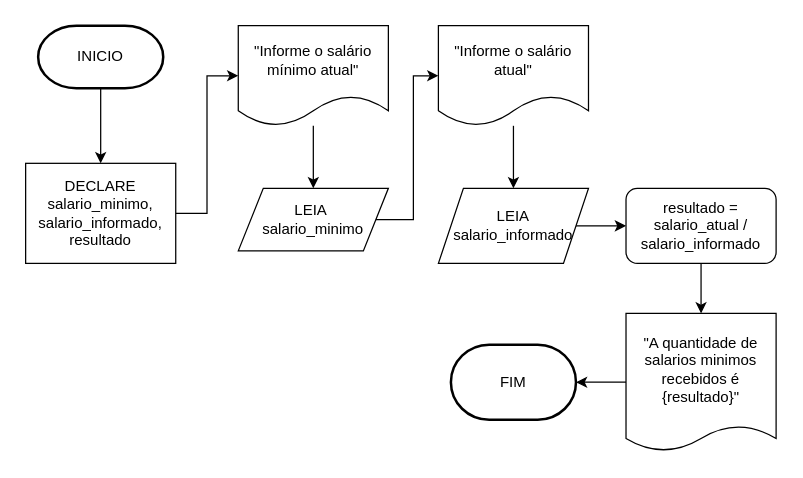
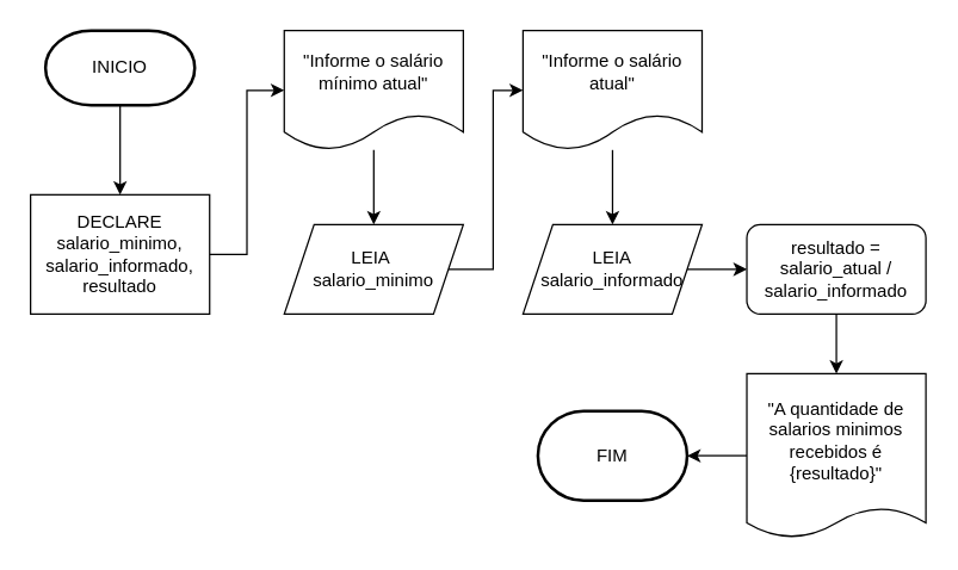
  <mxCell id="0" />
  <mxCell id="1" parent="0" />
  <mxCell id="2" value="FIM" style="strokeWidth=2;html=1;shape=mxgraph.flowchart.terminator;whiteSpace=wrap;" vertex="1" parent="1"><mxGeometry x="360" y="275" width="100" height="60" as="geometry" /></mxCell>
  <mxCell id="3" value="" style="edgeStyle=orthogonalEdgeStyle;rounded=0;orthogonalLoop=1;jettySize=auto;html=1;" edge="1" parent="1" source="4" target="6"><mxGeometry relative="1" as="geometry" /></mxCell>
  <mxCell id="4" value="INICIO" style="strokeWidth=2;html=1;shape=mxgraph.flowchart.terminator;whiteSpace=wrap;" vertex="1" parent="1"><mxGeometry x="30" y="20" width="100" height="50" as="geometry" /></mxCell>
  <mxCell id="5" style="edgeStyle=orthogonalEdgeStyle;rounded=0;orthogonalLoop=1;jettySize=auto;html=1;entryX=0;entryY=0.5;entryDx=0;entryDy=0;" edge="1" parent="1" source="6" target="8"><mxGeometry relative="1" as="geometry" /></mxCell>
  <mxCell id="6" value="DECLARE salario_minimo, salario_informado, resultado" style="rounded=0;whiteSpace=wrap;html=1;" vertex="1" parent="1"><mxGeometry x="20" y="130" width="120" height="80" as="geometry" /></mxCell>
  <mxCell id="7" value="" style="edgeStyle=orthogonalEdgeStyle;rounded=0;orthogonalLoop=1;jettySize=auto;html=1;" edge="1" parent="1" source="8" target="10"><mxGeometry relative="1" as="geometry" /></mxCell>
  <mxCell id="8" value="&quot;Informe o salário mínimo atual&quot;" style="shape=document;whiteSpace=wrap;html=1;boundedLbl=1;" vertex="1" parent="1"><mxGeometry x="190" y="20" width="120" height="80" as="geometry" /></mxCell>
  <mxCell id="9" style="edgeStyle=orthogonalEdgeStyle;rounded=0;orthogonalLoop=1;jettySize=auto;html=1;entryX=0;entryY=0.5;entryDx=0;entryDy=0;" edge="1" parent="1" source="10" target="12"><mxGeometry relative="1" as="geometry" /></mxCell>
- <mxCell id="10" value="&lt;div&gt;LEIA&amp;nbsp;&lt;/div&gt;&lt;div&gt;salario_minimo&lt;/div&gt;" style="shape=parallelogram;perimeter=parallelogramPerimeter;whiteSpace=wrap;html=1;fixedSize=1;" vertex="1" parent="1"><mxGeometry x="190" y="150" width="120" height="50" as="geometry" /></mxCell>
+ <mxCell id="10" value="&lt;div&gt;LEIA&amp;nbsp;&lt;/div&gt;&lt;div&gt;salario_minimo&lt;/div&gt;" style="shape=parallelogram;perimeter=parallelogramPerimeter;whiteSpace=wrap;html=1;fixedSize=1;" vertex="1" parent="1"><mxGeometry x="190" y="150" width="120" height="60" as="geometry" /></mxCell>
  <mxCell id="11" value="" style="edgeStyle=orthogonalEdgeStyle;rounded=0;orthogonalLoop=1;jettySize=auto;html=1;" edge="1" parent="1" source="12" target="14"><mxGeometry relative="1" as="geometry" /></mxCell>
  <mxCell id="12" value="&quot;Informe o salário atual&quot;" style="shape=document;whiteSpace=wrap;html=1;boundedLbl=1;" vertex="1" parent="1"><mxGeometry x="350" y="20" width="120" height="80" as="geometry" /></mxCell>
  <mxCell id="13" value="" style="edgeStyle=orthogonalEdgeStyle;rounded=0;orthogonalLoop=1;jettySize=auto;html=1;" edge="1" parent="1" source="14" target="16"><mxGeometry relative="1" as="geometry" /></mxCell>
  <mxCell id="14" value="&lt;div&gt;LEIA&lt;/div&gt;&lt;div&gt;salario_informado&lt;br&gt;&lt;/div&gt;" style="shape=parallelogram;perimeter=parallelogramPerimeter;whiteSpace=wrap;html=1;fixedSize=1;" vertex="1" parent="1"><mxGeometry x="350" y="150" width="120" height="60" as="geometry" /></mxCell>
  <mxCell id="15" value="" style="edgeStyle=orthogonalEdgeStyle;rounded=0;orthogonalLoop=1;jettySize=auto;html=1;" edge="1" parent="1" source="16" target="18"><mxGeometry relative="1" as="geometry" /></mxCell>
  <mxCell id="16" value="&lt;div&gt;resultado = salario_atual / salario_informado&lt;br&gt;&lt;/div&gt;" style="whiteSpace=wrap;html=1;rounded=1;" vertex="1" parent="1"><mxGeometry x="500" y="150" width="120" height="60" as="geometry" /></mxCell>
  <mxCell id="17" value="" style="edgeStyle=orthogonalEdgeStyle;rounded=0;orthogonalLoop=1;jettySize=auto;html=1;" edge="1" parent="1" source="18" target="2"><mxGeometry relative="1" as="geometry" /></mxCell>
  <mxCell id="18" value="&quot;A quantidade de salarios minimos recebidos é {resultado}&quot;" style="shape=document;whiteSpace=wrap;html=1;boundedLbl=1;size=0.182;" vertex="1" parent="1"><mxGeometry x="500" y="250" width="120" height="110" as="geometry" /></mxCell>
